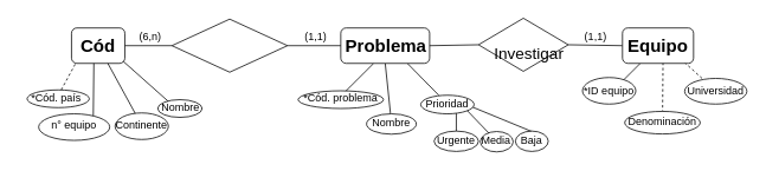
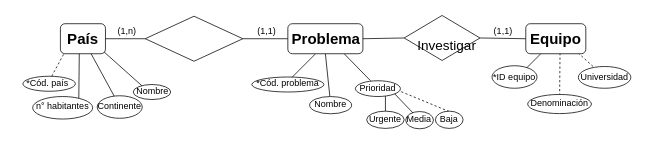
  <mxCell id="0" />
  <mxCell id="1" parent="0" />
  <mxCell id="2" value="" style="endArrow=none;html=1;entryX=1;entryY=1;entryDx=0;entryDy=0;dashed=1;" edge="1" parent="1" source="53" target="35"><mxGeometry width="50" height="50" relative="1" as="geometry"><mxPoint x="670" y="121" as="sourcePoint" /><mxPoint x="720" y="71" as="targetPoint" /></mxGeometry></mxCell>
  <mxCell id="3" value="" style="endArrow=none;html=1;entryX=0.643;entryY=0.964;entryDx=0;entryDy=0;entryPerimeter=0;dashed=1;" edge="1" parent="1" source="52" target="35"><mxGeometry width="50" height="50" relative="1" as="geometry"><mxPoint x="690" y="117" as="sourcePoint" /><mxPoint x="740" y="67" as="targetPoint" /></mxGeometry></mxCell>
  <mxCell id="4" value="" style="endArrow=none;html=1;" edge="1" parent="1"><mxGeometry width="50" height="50" relative="1" as="geometry"><mxPoint x="680" y="111" as="sourcePoint" /><mxPoint x="720" y="71" as="targetPoint" /></mxGeometry></mxCell>
  <mxCell id="5" value="" style="ellipse;whiteSpace=wrap;html=1;" vertex="1" parent="1"><mxGeometry x="702.5" y="125.25" width="85" height="25.5" as="geometry" /></mxCell>
  <mxCell id="6" value="" style="ellipse;whiteSpace=wrap;html=1;" vertex="1" parent="1"><mxGeometry x="770" y="88" width="70" height="29" as="geometry" /></mxCell>
  <mxCell id="7" value="" style="ellipse;whiteSpace=wrap;html=1;" vertex="1" parent="1"><mxGeometry x="655" y="87" width="60" height="30" as="geometry" /></mxCell>
  <mxCell id="8" value="" style="endArrow=none;html=1;exitX=1;exitY=0.75;exitDx=0;exitDy=0;entryX=0.695;entryY=0.807;entryDx=0;entryDy=0;entryPerimeter=0;" edge="1" parent="1" source="47" target="15"><mxGeometry width="50" height="50" relative="1" as="geometry"><mxPoint x="500" y="121" as="sourcePoint" /><mxPoint x="550" y="71" as="targetPoint" /></mxGeometry></mxCell>
  <mxCell id="9" value="" style="endArrow=none;html=1;entryX=0.75;entryY=1;entryDx=0;entryDy=0;" edge="1" parent="1" source="47" target="33"><mxGeometry width="50" height="50" relative="1" as="geometry"><mxPoint x="370" y="121" as="sourcePoint" /><mxPoint x="420" y="71" as="targetPoint" /></mxGeometry></mxCell>
  <mxCell id="10" value="" style="endArrow=none;html=1;entryX=0.5;entryY=1;entryDx=0;entryDy=0;" edge="1" parent="1" source="46" target="33"><mxGeometry width="50" height="50" relative="1" as="geometry"><mxPoint x="408" y="127" as="sourcePoint" /><mxPoint x="458" y="77" as="targetPoint" /></mxGeometry></mxCell>
  <mxCell id="11" value="" style="endArrow=none;html=1;" edge="1" parent="1"><mxGeometry width="50" height="50" relative="1" as="geometry"><mxPoint x="370" y="121" as="sourcePoint" /><mxPoint x="420" y="71" as="targetPoint" /></mxGeometry></mxCell>
  <mxCell id="12" value="" style="endArrow=none;html=1;" edge="1" parent="1" target="49"><mxGeometry width="50" height="50" relative="1" as="geometry"><mxPoint x="513" y="124" as="sourcePoint" /><mxPoint x="550" y="71" as="targetPoint" /></mxGeometry></mxCell>
- <mxCell id="13" value="" style="endArrow=none;html=1;entryX=0.5;entryY=0;entryDx=0;entryDy=0;exitX=1;exitY=0.5;exitDx=0;exitDy=0;" edge="1" parent="1" source="47" target="50"><mxGeometry width="50" height="50" relative="1" as="geometry"><mxPoint x="500" y="121" as="sourcePoint" /><mxPoint x="550" y="71" as="targetPoint" /></mxGeometry></mxCell>
+ <mxCell id="13" value="" style="endArrow=none;html=1;entryX=0.5;entryY=0;entryDx=0;entryDy=0;exitX=1;exitY=0.5;exitDx=0;exitDy=0;dashed=1;" edge="1" parent="1" source="47" target="50"><mxGeometry width="50" height="50" relative="1" as="geometry"><mxPoint x="500" y="121" as="sourcePoint" /><mxPoint x="550" y="71" as="targetPoint" /></mxGeometry></mxCell>
  <mxCell id="14" value="" style="ellipse;whiteSpace=wrap;html=1;" vertex="1" parent="1"><mxGeometry x="579.5" y="147.5" width="37" height="23" as="geometry" /></mxCell>
  <mxCell id="15" value="" style="ellipse;whiteSpace=wrap;html=1;" vertex="1" parent="1"><mxGeometry x="540" y="148" width="37" height="23" as="geometry" /></mxCell>
  <mxCell id="16" value="" style="ellipse;whiteSpace=wrap;html=1;" vertex="1" parent="1"><mxGeometry x="488" y="147.5" width="50" height="23" as="geometry" /></mxCell>
  <mxCell id="17" value="" style="ellipse;whiteSpace=wrap;html=1;" vertex="1" parent="1"><mxGeometry x="473" y="107" width="60" height="21" as="geometry" /></mxCell>
  <mxCell id="18" value="" style="ellipse;whiteSpace=wrap;html=1;" vertex="1" parent="1"><mxGeometry x="412" y="128" width="56" height="23" as="geometry" /></mxCell>
  <mxCell id="19" value="" style="ellipse;whiteSpace=wrap;html=1;" vertex="1" parent="1"><mxGeometry x="335" y="102" width="96" height="20" as="geometry" /></mxCell>
  <mxCell id="20" value="" style="endArrow=none;html=1;entryX=0;entryY=1;entryDx=0;entryDy=0;dashed=1;" edge="1" parent="1" source="41" target="36"><mxGeometry width="50" height="50" relative="1" as="geometry"><mxPoint x="70" y="181" as="sourcePoint" /><mxPoint x="120" y="131" as="targetPoint" /></mxGeometry></mxCell>
  <mxCell id="21" value="" style="endArrow=none;html=1;entryX=0.952;entryY=0.918;entryDx=0;entryDy=0;entryPerimeter=0;exitX=0.545;exitY=0.95;exitDx=0;exitDy=0;exitPerimeter=0;" edge="1" parent="1" source="44" target="31"><mxGeometry width="50" height="50" relative="1" as="geometry"><mxPoint x="70" y="181" as="sourcePoint" /><mxPoint x="120" y="131" as="targetPoint" /></mxGeometry></mxCell>
  <mxCell id="22" value="" style="endArrow=none;html=1;entryX=0.419;entryY=0.975;entryDx=0;entryDy=0;entryPerimeter=0;exitX=0.75;exitY=0;exitDx=0;exitDy=0;" edge="1" parent="1" source="43" target="31"><mxGeometry width="50" height="50" relative="1" as="geometry"><mxPoint x="70" y="181" as="sourcePoint" /><mxPoint x="120" y="131" as="targetPoint" /></mxGeometry></mxCell>
  <mxCell id="23" value="" style="endArrow=none;html=1;entryX=0.667;entryY=0.961;entryDx=0;entryDy=0;entryPerimeter=0;" edge="1" parent="1" source="42" target="31"><mxGeometry width="50" height="50" relative="1" as="geometry"><mxPoint x="70" y="181" as="sourcePoint" /><mxPoint x="120" y="131" as="targetPoint" /></mxGeometry></mxCell>
  <mxCell id="24" value="" style="ellipse;whiteSpace=wrap;html=1;" vertex="1" parent="1"><mxGeometry x="177" y="112" width="50" height="20" as="geometry" /></mxCell>
  <mxCell id="25" value="" style="ellipse;whiteSpace=wrap;html=1;" vertex="1" parent="1"><mxGeometry x="129" y="127" width="60" height="30" as="geometry" /></mxCell>
  <mxCell id="26" value="" style="ellipse;whiteSpace=wrap;html=1;" vertex="1" parent="1"><mxGeometry x="43" y="128" width="80" height="30" as="geometry" /></mxCell>
  <mxCell id="27" value="" style="ellipse;whiteSpace=wrap;html=1;" vertex="1" parent="1"><mxGeometry x="30" y="101" width="70" height="20" as="geometry" /></mxCell>
  <mxCell id="28" value="" style="endArrow=none;html=1;entryX=0;entryY=0.5;entryDx=0;entryDy=0;exitX=1;exitY=0.5;exitDx=0;exitDy=0;" edge="1" parent="1" source="29" target="32"><mxGeometry width="50" height="50" relative="1" as="geometry"><mxPoint x="590" y="51" as="sourcePoint" /><mxPoint x="460" y="11" as="targetPoint" /></mxGeometry></mxCell>
  <mxCell id="29" value="" style="rhombus;whiteSpace=wrap;html=1;" vertex="1" parent="1"><mxGeometry x="538" y="20" width="101" height="60" as="geometry" /></mxCell>
  <mxCell id="30" value="" style="rhombus;whiteSpace=wrap;html=1;" vertex="1" parent="1"><mxGeometry x="193" y="21" width="130" height="60" as="geometry" /></mxCell>
  <mxCell id="31" value="" style="rounded=1;whiteSpace=wrap;html=1;" vertex="1" parent="1"><mxGeometry x="80" y="31" width="60" height="40" as="geometry" /></mxCell>
  <mxCell id="32" value="" style="rounded=1;whiteSpace=wrap;html=1;" vertex="1" parent="1"><mxGeometry x="700" y="31" width="80" height="40" as="geometry" /></mxCell>
  <mxCell id="33" value="" style="rounded=1;whiteSpace=wrap;html=1;" vertex="1" parent="1"><mxGeometry x="383" y="31" width="100" height="40" as="geometry" /></mxCell>
  <mxCell id="34" value="&lt;font style=&quot;font-size: 20px&quot;&gt;&lt;b&gt;Problema&lt;/b&gt;&lt;/font&gt;" style="text;html=1;strokeColor=none;fillColor=none;align=center;verticalAlign=middle;whiteSpace=wrap;rounded=0;" vertex="1" parent="1"><mxGeometry x="414" y="41" width="40" height="20" as="geometry" /></mxCell>
  <mxCell id="35" value="&lt;b&gt;&lt;font style=&quot;font-size: 20px&quot;&gt;Equipo&lt;/font&gt;&lt;/b&gt;" style="text;html=1;strokeColor=none;fillColor=none;align=center;verticalAlign=middle;whiteSpace=wrap;rounded=0;" vertex="1" parent="1"><mxGeometry x="720" y="41" width="40" height="20" as="geometry" /></mxCell>
- <mxCell id="36" value="&lt;font style=&quot;font-size: 20px&quot;&gt;&lt;b&gt;Cód&lt;/b&gt;&lt;/font&gt;" style="text;html=1;strokeColor=none;fillColor=none;align=center;verticalAlign=middle;whiteSpace=wrap;rounded=0;" vertex="1" parent="1"><mxGeometry x="90" y="41" width="40" height="20" as="geometry" /></mxCell>
+ <mxCell id="36" value="&lt;font style=&quot;font-size: 20px&quot;&gt;&lt;b&gt;País&lt;/b&gt;&lt;/font&gt;" style="text;html=1;strokeColor=none;fillColor=none;align=center;verticalAlign=middle;whiteSpace=wrap;rounded=0;" vertex="1" parent="1"><mxGeometry x="90" y="41" width="40" height="20" as="geometry" /></mxCell>
  <mxCell id="37" value="&lt;font style=&quot;font-size: 18px&quot;&gt;Investigar&lt;/font&gt;" style="text;html=1;strokeColor=none;fillColor=none;align=center;verticalAlign=middle;whiteSpace=wrap;rounded=0;" vertex="1" parent="1"><mxGeometry x="575" y="51" width="40" height="20" as="geometry" /></mxCell>
  <mxCell id="38" value="" style="endArrow=none;html=1;entryX=0;entryY=0.5;entryDx=0;entryDy=0;exitX=1;exitY=0.5;exitDx=0;exitDy=0;" edge="1" parent="1" source="33" target="29"><mxGeometry width="50" height="50" relative="1" as="geometry"><mxPoint x="410" y="61" as="sourcePoint" /><mxPoint x="460" y="11" as="targetPoint" /></mxGeometry></mxCell>
  <mxCell id="39" value="" style="endArrow=none;html=1;entryX=0;entryY=0.5;entryDx=0;entryDy=0;exitX=1;exitY=0.5;exitDx=0;exitDy=0;" edge="1" parent="1" source="30" target="33"><mxGeometry width="50" height="50" relative="1" as="geometry"><mxPoint x="410" y="61" as="sourcePoint" /><mxPoint x="460" y="11" as="targetPoint" /></mxGeometry></mxCell>
  <mxCell id="40" value="" style="endArrow=none;html=1;exitX=0;exitY=0.5;exitDx=0;exitDy=0;entryX=1;entryY=0.5;entryDx=0;entryDy=0;" edge="1" parent="1" source="30" target="31"><mxGeometry width="50" height="50" relative="1" as="geometry"><mxPoint x="410" y="61" as="sourcePoint" /><mxPoint x="460" y="11" as="targetPoint" /></mxGeometry></mxCell>
  <mxCell id="41" value="*Cód. país" style="text;html=1;strokeColor=none;fillColor=none;align=center;verticalAlign=middle;whiteSpace=wrap;rounded=0;" vertex="1" parent="1"><mxGeometry y="101" width="86" height="20" as="geometry" x="20" /></mxCell>
  <mxCell id="42" value="Continente" style="text;html=1;strokeColor=none;fillColor=none;align=center;verticalAlign=middle;whiteSpace=wrap;rounded=0;" vertex="1" parent="1"><mxGeometry x="116" y="131" width="86" height="20" as="geometry" /></mxCell>
- <mxCell id="43" value="n° equipo" style="text;html=1;strokeColor=none;fillColor=none;align=center;verticalAlign=middle;whiteSpace=wrap;rounded=0;" vertex="1" parent="1"><mxGeometry x="40" y="131" width="86" height="20" as="geometry" /></mxCell>
+ <mxCell id="43" value="n° habitantes" style="text;html=1;strokeColor=none;fillColor=none;align=center;verticalAlign=middle;whiteSpace=wrap;rounded=0;" vertex="1" parent="1"><mxGeometry x="40" y="131" width="86" height="20" as="geometry" /></mxCell>
  <mxCell id="44" value="Nombre" style="text;html=1;strokeColor=none;fillColor=none;align=center;verticalAlign=middle;whiteSpace=wrap;rounded=0;" vertex="1" parent="1"><mxGeometry x="160" y="111" width="86" height="20" as="geometry" /></mxCell>
  <mxCell id="45" value="*Cód. problema" style="text;html=1;strokeColor=none;fillColor=none;align=center;verticalAlign=middle;whiteSpace=wrap;rounded=0;" vertex="1" parent="1"><mxGeometry x="340" y="101" width="86" height="20" as="geometry" /></mxCell>
  <mxCell id="46" value="Nombre" style="text;html=1;strokeColor=none;fillColor=none;align=center;verticalAlign=middle;whiteSpace=wrap;rounded=0;" vertex="1" parent="1"><mxGeometry x="420" y="128" width="40" height="20" as="geometry" /></mxCell>
  <mxCell id="47" value="Prioridad" style="text;html=1;strokeColor=none;fillColor=none;align=center;verticalAlign=middle;whiteSpace=wrap;rounded=0;" vertex="1" parent="1"><mxGeometry x="483" y="107" width="40" height="20" as="geometry" /></mxCell>
  <mxCell id="48" value="Media" style="text;html=1;strokeColor=none;fillColor=none;align=center;verticalAlign=middle;whiteSpace=wrap;rounded=0;" vertex="1" parent="1"><mxGeometry x="538" y="148" width="40" height="20" as="geometry" /></mxCell>
  <mxCell id="49" value="Urgente" style="text;html=1;strokeColor=none;fillColor=none;align=center;verticalAlign=middle;whiteSpace=wrap;rounded=0;" vertex="1" parent="1"><mxGeometry x="493" y="148" width="40" height="20" as="geometry" /></mxCell>
  <mxCell id="50" value="Baja" style="text;html=1;strokeColor=none;fillColor=none;align=center;verticalAlign=middle;whiteSpace=wrap;rounded=0;" vertex="1" parent="1"><mxGeometry x="578" y="148" width="40" height="20" as="geometry" /></mxCell>
  <mxCell id="51" value="*ID equipo" style="text;html=1;strokeColor=none;fillColor=none;align=center;verticalAlign=middle;whiteSpace=wrap;rounded=0;" vertex="1" parent="1"><mxGeometry x="650" y="92" width="70" height="20" as="geometry" /></mxCell>
  <mxCell id="52" value="Denominación" style="text;html=1;strokeColor=none;fillColor=none;align=center;verticalAlign=middle;whiteSpace=wrap;rounded=0;" vertex="1" parent="1"><mxGeometry x="710" y="127" width="70" height="20" as="geometry" /></mxCell>
  <mxCell id="53" value="Universidad" style="text;html=1;strokeColor=none;fillColor=none;align=center;verticalAlign=middle;whiteSpace=wrap;rounded=0;" vertex="1" parent="1"><mxGeometry x="770" y="92" width="70" height="20" as="geometry" /></mxCell>
- <mxCell id="54" value="(6,n)" style="text;html=1;strokeColor=none;fillColor=none;align=center;verticalAlign=middle;whiteSpace=wrap;rounded=0;" vertex="1" parent="1"><mxGeometry x="149" y="31" width="40" height="20" as="geometry" /></mxCell>
+ <mxCell id="54" value="(1,n)" style="text;html=1;strokeColor=none;fillColor=none;align=center;verticalAlign=middle;whiteSpace=wrap;rounded=0;" vertex="1" parent="1"><mxGeometry x="149" y="31" width="40" height="20" as="geometry" /></mxCell>
  <mxCell id="55" value="(1,1)" style="text;html=1;strokeColor=none;fillColor=none;align=center;verticalAlign=middle;whiteSpace=wrap;rounded=0;" vertex="1" parent="1"><mxGeometry x="335" y="31" width="40" height="20" as="geometry" /></mxCell>
  <mxCell id="56" value="(1,1)" style="text;html=1;strokeColor=none;fillColor=none;align=center;verticalAlign=middle;whiteSpace=wrap;rounded=0;" vertex="1" parent="1"><mxGeometry x="650" y="31" width="40" height="20" as="geometry" /></mxCell>
